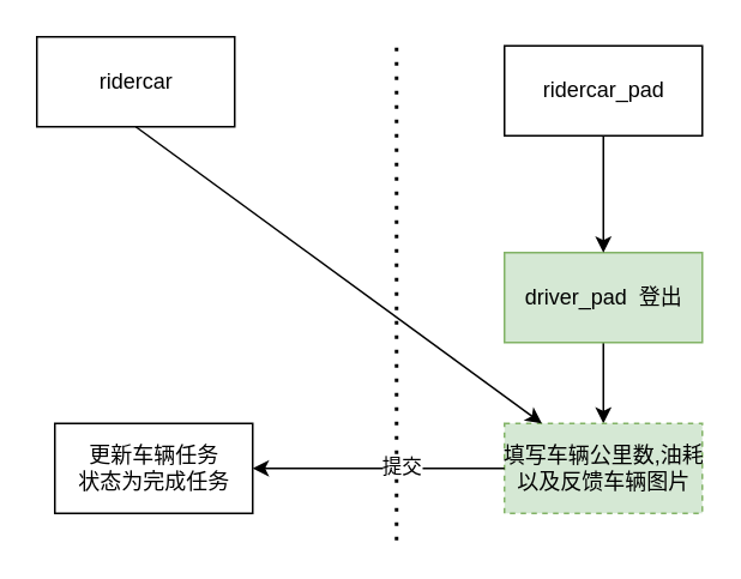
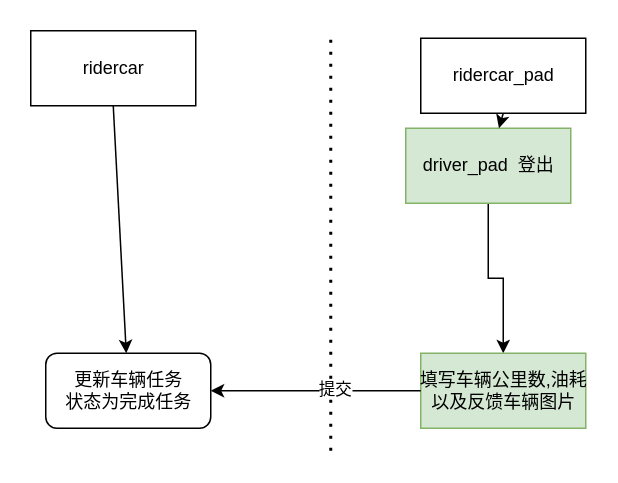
  <mxCell id="0" />
  <mxCell id="1" parent="0" />
  <mxCell id="2" value="ridercar_pad" style="html=1;" parent="1" vertex="1"><mxGeometry x="280" y="25" width="110" height="50" as="geometry" /></mxCell>
  <mxCell id="3" value="" style="edgeStyle=orthogonalEdgeStyle;rounded=0;orthogonalLoop=1;jettySize=auto;html=1;" edge="1" parent="1" source="4" target="8"><mxGeometry relative="1" as="geometry" /></mxCell>
- <mxCell id="4" value="driver_pad&amp;nbsp; 登出" style="html=1;fillColor=#d5e8d4;strokeColor=#82b366;" parent="1" vertex="1"><mxGeometry x="280" y="140" width="110" height="50" as="geometry" /></mxCell>
+ <mxCell id="4" value="driver_pad&amp;nbsp; 登出" style="html=1;fillColor=#d5e8d4;strokeColor=#82b366;" parent="1" vertex="1"><mxGeometry x="270" y="85" width="110" height="50" as="geometry" /></mxCell>
  <mxCell id="5" value="" style="endArrow=classic;html=1;exitX=0.5;exitY=1;exitDx=0;exitDy=0;" parent="1" source="2" target="4" edge="1"><mxGeometry width="50" height="50" relative="1" as="geometry"><mxPoint x="440" y="175" as="sourcePoint" /><mxPoint x="490" y="125" as="targetPoint" /></mxGeometry></mxCell>
  <mxCell id="6" value="" style="endArrow=none;dashed=1;html=1;dashPattern=1 3;strokeWidth=2;" parent="1" edge="1"><mxGeometry width="50" height="50" relative="1" as="geometry"><mxPoint x="220" y="300" as="sourcePoint" /><mxPoint x="220" y="20" as="targetPoint" /></mxGeometry></mxCell>
  <mxCell id="7" value="ridercar" style="html=1;" vertex="1" parent="1"><mxGeometry x="20" y="20" width="110" height="50" as="geometry" /></mxCell>
- <mxCell id="8" value="填写车辆公里数,油耗&lt;br&gt;以及反馈车辆图片" style="html=1;fillColor=#d5e8d4;strokeColor=#82b366;dashed=1;" vertex="1" parent="1"><mxGeometry x="280" y="235" width="110" height="50" as="geometry" /></mxCell>
- <mxCell id="9" value="更新车辆任务&lt;br&gt;状态为完成任务" style="html=1;" vertex="1" parent="1"><mxGeometry x="30" y="235" width="110" height="50" as="geometry" /></mxCell>
+ <mxCell id="8" value="填写车辆公里数,油耗&lt;br&gt;以及反馈车辆图片" style="html=1;fillColor=#d5e8d4;strokeColor=#82b366;" vertex="1" parent="1"><mxGeometry x="280" y="235" width="110" height="50" as="geometry" /></mxCell>
+ <mxCell id="9" value="更新车辆任务&lt;br&gt;状态为完成任务" style="html=1;rounded=1;" vertex="1" parent="1"><mxGeometry x="30" y="235" width="110" height="50" as="geometry" /></mxCell>
  <mxCell id="10" value="" style="endArrow=classic;html=1;exitX=0;exitY=0.5;exitDx=0;exitDy=0;entryX=1;entryY=0.5;entryDx=0;entryDy=0;" edge="1" parent="1" source="8" target="9"><mxGeometry width="50" height="50" relative="1" as="geometry"><mxPoint x="210" y="380" as="sourcePoint" /><mxPoint x="260" y="330" as="targetPoint" /></mxGeometry></mxCell>
  <mxCell id="11" value="提交" style="edgeLabel;html=1;align=center;verticalAlign=middle;resizable=0;points=[];" vertex="1" connectable="0" parent="10"><mxGeometry x="-0.171" y="-2" relative="1" as="geometry"><mxPoint as="offset" /></mxGeometry></mxCell>
- <mxCell id="12" value="" style="endArrow=classic;html=1;exitX=0.5;exitY=1;exitDx=0;exitDy=0;" edge="1" parent="1" source="7" target="8"><mxGeometry width="50" height="50" relative="1" as="geometry"><mxPoint x="-10" y="200" as="sourcePoint" /><mxPoint x="40" y="150" as="targetPoint" /></mxGeometry></mxCell>
+ <mxCell id="12" value="" style="endArrow=classic;html=1;exitX=0.5;exitY=1;exitDx=0;exitDy=0;" edge="1" parent="1" source="7" target="9"><mxGeometry width="50" height="50" relative="1" as="geometry"><mxPoint x="-10" y="200" as="sourcePoint" /><mxPoint x="40" y="150" as="targetPoint" /></mxGeometry></mxCell>
